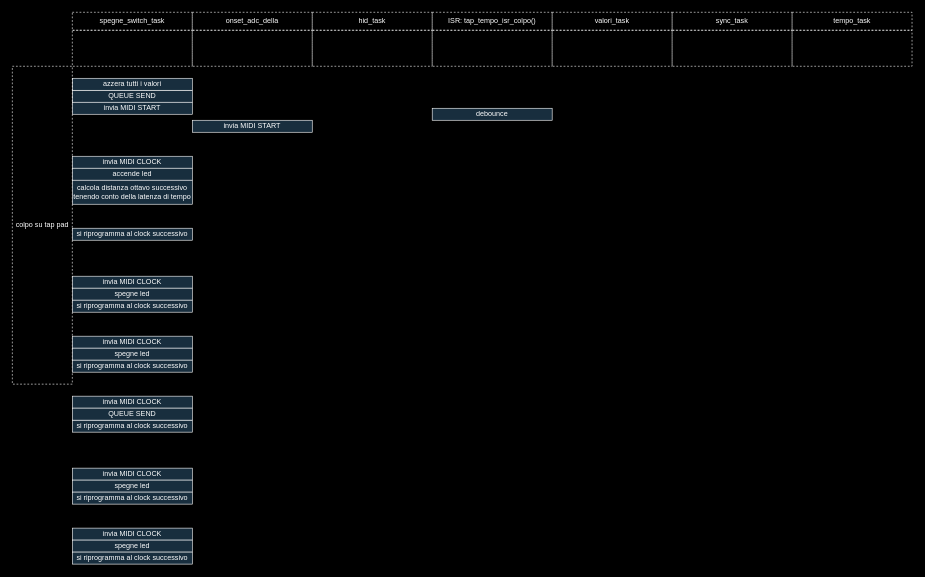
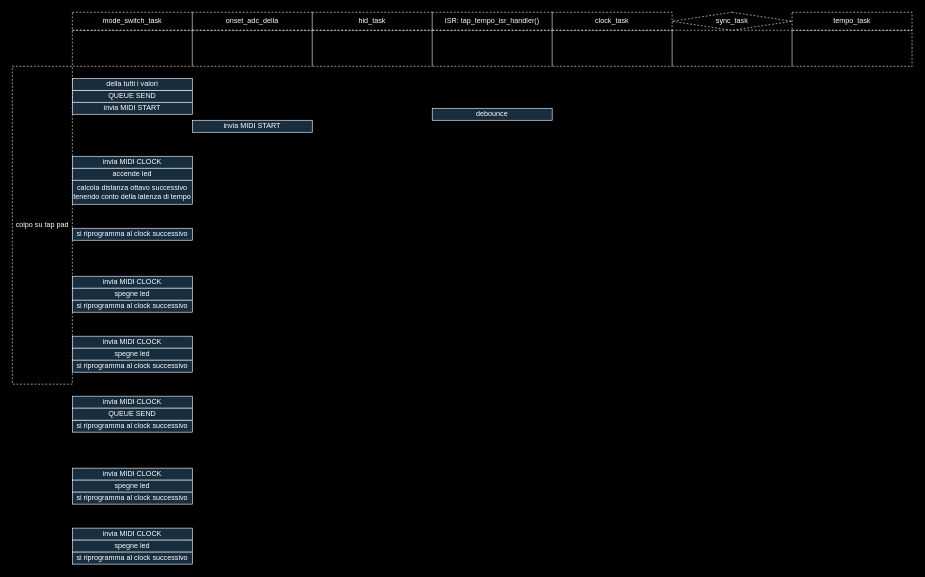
  <mxCell id="0" />
  <mxCell id="1" parent="0" />
  <mxCell id="2" value="QUEUE SEND" style="rounded=0;whiteSpace=wrap;html=1;labelBackgroundColor=none;fillColor=#182E3E;strokeColor=#FFFFFF;fontColor=#FFFFFF;" parent="1" vertex="1"><mxGeometry x="120" y="150" width="200" height="20" as="geometry" /></mxCell>
  <mxCell id="3" value="debounce" style="rounded=0;whiteSpace=wrap;html=1;labelBackgroundColor=none;fillColor=#182E3E;strokeColor=#FFFFFF;fontColor=#FFFFFF;" parent="1" vertex="1"><mxGeometry x="720" y="180" width="200" height="20" as="geometry" /></mxCell>
- <mxCell id="4" value="&lt;div&gt;azzera tutti i valori&lt;br&gt;&lt;/div&gt;" style="rounded=0;whiteSpace=wrap;html=1;labelBackgroundColor=none;fillColor=#182E3E;strokeColor=#FFFFFF;fontColor=#FFFFFF;" parent="1" vertex="1"><mxGeometry x="120" y="130" width="200" height="20" as="geometry" /></mxCell>
- <mxCell id="5" value="spegne_switch_task" style="rounded=0;whiteSpace=wrap;html=1;labelBackgroundColor=none;fillColor=none;strokeColor=#FFFFFF;fontColor=#FFFFFF;dashed=1;" parent="1" vertex="1"><mxGeometry x="120" y="20" width="200" height="30" as="geometry" /></mxCell>
+ <mxCell id="4" value="&lt;div&gt;della tutti i valori&lt;br&gt;&lt;/div&gt;" style="rounded=0;whiteSpace=wrap;html=1;labelBackgroundColor=none;fillColor=#182E3E;strokeColor=#FFFFFF;fontColor=#FFFFFF;" parent="1" vertex="1"><mxGeometry x="120" y="130" width="200" height="20" as="geometry" /></mxCell>
+ <mxCell id="5" value="mode_switch_task" style="rounded=0;whiteSpace=wrap;html=1;labelBackgroundColor=none;fillColor=none;strokeColor=#FFFFFF;fontColor=#FFFFFF;dashed=1;" parent="1" vertex="1"><mxGeometry x="120" y="20" width="200" height="30" as="geometry" /></mxCell>
  <mxCell id="6" value="onset_adc_della" style="rounded=0;whiteSpace=wrap;html=1;labelBackgroundColor=none;fillColor=none;strokeColor=#FFFFFF;fontColor=#FFFFFF;dashed=1;" parent="1" vertex="1"><mxGeometry x="320" y="20" width="200" height="30" as="geometry" /></mxCell>
  <mxCell id="7" value="" style="rounded=0;whiteSpace=wrap;html=1;labelBackgroundColor=none;fillColor=none;strokeColor=#FFFFFF;fontColor=#FFFFFF;dashed=1;" parent="1" vertex="1"><mxGeometry x="520" y="50" width="200" height="60" as="geometry" /></mxCell>
  <mxCell id="8" value="hid_task" style="rounded=0;whiteSpace=wrap;html=1;labelBackgroundColor=none;fillColor=none;strokeColor=#FFFFFF;fontColor=#FFFFFF;dashed=1;" parent="1" vertex="1"><mxGeometry x="520" y="20" width="200" height="30" as="geometry" /></mxCell>
- <mxCell id="9" value="ISR: tap_tempo_isr_colpo()" style="rounded=0;whiteSpace=wrap;html=1;labelBackgroundColor=none;fillColor=none;strokeColor=#FFFFFF;fontColor=#FFFFFF;dashed=1;" parent="1" vertex="1"><mxGeometry x="720" y="20" width="200" height="30" as="geometry" /></mxCell>
+ <mxCell id="9" value="ISR: tap_tempo_isr_handler()" style="rounded=0;whiteSpace=wrap;html=1;labelBackgroundColor=none;fillColor=none;strokeColor=#FFFFFF;fontColor=#FFFFFF;dashed=1;" parent="1" vertex="1"><mxGeometry x="720" y="20" width="200" height="30" as="geometry" /></mxCell>
  <mxCell id="10" value="" style="rounded=0;whiteSpace=wrap;html=1;labelBackgroundColor=none;fillColor=none;strokeColor=#FFFFFF;fontColor=#FFFFFF;dashed=1;" parent="1" vertex="1"><mxGeometry x="320" y="50" width="200" height="60" as="geometry" /></mxCell>
  <mxCell id="11" value="colpo su tap pad" style="rounded=0;whiteSpace=wrap;html=1;labelBackgroundColor=none;fillColor=none;strokeColor=#FFFFFF;fontColor=#FFFFFF;dashed=1;" parent="1" vertex="1"><mxGeometry x="20" y="110" width="100" height="530" as="geometry" /></mxCell>
  <mxCell id="12" value="" style="rounded=0;whiteSpace=wrap;html=1;labelBackgroundColor=none;fillColor=none;strokeColor=#FFFFFF;fontColor=#FFFFFF;dashed=1;" parent="1" vertex="1"><mxGeometry x="720" y="50" width="200" height="60" as="geometry" /></mxCell>
- <mxCell id="13" value="valori_task" style="rounded=0;whiteSpace=wrap;html=1;labelBackgroundColor=none;fillColor=none;strokeColor=#FFFFFF;fontColor=#FFFFFF;dashed=1;" parent="1" vertex="1"><mxGeometry x="920" y="20" width="200" height="30" as="geometry" /></mxCell>
+ <mxCell id="13" value="clock_task" style="rounded=0;whiteSpace=wrap;html=1;labelBackgroundColor=none;fillColor=none;strokeColor=#FFFFFF;fontColor=#FFFFFF;dashed=1;" parent="1" vertex="1"><mxGeometry x="920" y="20" width="200" height="30" as="geometry" /></mxCell>
  <mxCell id="14" value="" style="rounded=0;whiteSpace=wrap;html=1;labelBackgroundColor=none;fillColor=none;strokeColor=#FFFFFF;fontColor=#FFFFFF;dashed=1;" parent="1" vertex="1"><mxGeometry x="920" y="50" width="200" height="60" as="geometry" /></mxCell>
  <mxCell id="15" value="" style="rounded=0;whiteSpace=wrap;html=1;labelBackgroundColor=none;fillColor=none;strokeColor=#FFFFFF;fontColor=#FFFFFF;dashed=1;" parent="1" vertex="1"><mxGeometry x="1120" y="50" width="200" height="60" as="geometry" /></mxCell>
  <mxCell id="16" value="" style="rounded=0;whiteSpace=wrap;html=1;labelBackgroundColor=none;fillColor=none;strokeColor=#FFFFFF;fontColor=#FFFFFF;dashed=1;" parent="1" vertex="1"><mxGeometry x="1320" y="50" width="200" height="60" as="geometry" /></mxCell>
  <mxCell id="17" value="tempo_task" style="rounded=0;whiteSpace=wrap;html=1;labelBackgroundColor=none;fillColor=none;strokeColor=#FFFFFF;fontColor=#FFFFFF;dashed=1;" parent="1" vertex="1"><mxGeometry x="1320" y="20" width="200" height="30" as="geometry" /></mxCell>
- <mxCell id="18" value="sync_task" style="rounded=0;whiteSpace=wrap;html=1;labelBackgroundColor=none;fillColor=none;strokeColor=#FFFFFF;fontColor=#FFFFFF;dashed=1;" parent="1" vertex="1"><mxGeometry x="1120" y="20" width="200" height="30" as="geometry" /></mxCell>
+ <mxCell id="18" value="sync_task" style="rhombus;whiteSpace=wrap;html=1;labelBackgroundColor=none;fillColor=none;strokeColor=#FFFFFF;fontColor=#FFFFFF;dashed=1;" parent="1" vertex="1"><mxGeometry x="1120" y="20" width="200" height="30" as="geometry" /></mxCell>
  <mxCell id="19" value="" style="rounded=0;whiteSpace=wrap;html=1;labelBackgroundColor=none;fillColor=none;strokeColor=#FFFFFF;fontColor=#FFFFFF;dashed=1;" parent="1" vertex="1"><mxGeometry x="120" y="50" width="200" height="60" as="geometry" /></mxCell>
  <mxCell id="20" value="invia MIDI START" style="rounded=0;whiteSpace=wrap;html=1;labelBackgroundColor=none;fillColor=#182E3E;strokeColor=#FFFFFF;fontColor=#FFFFFF;" vertex="1" parent="1"><mxGeometry x="120" y="170" width="200" height="20" as="geometry" /></mxCell>
  <mxCell id="21" value="invia MIDI START" style="rounded=0;whiteSpace=wrap;html=1;labelBackgroundColor=none;fillColor=#182E3E;strokeColor=#FFFFFF;fontColor=#FFFFFF;" vertex="1" parent="1"><mxGeometry x="320" y="200" width="200" height="20" as="geometry" /></mxCell>
  <mxCell id="22" value="invia MIDI CLOCK" style="rounded=0;whiteSpace=wrap;html=1;labelBackgroundColor=none;fillColor=#182E3E;strokeColor=#FFFFFF;fontColor=#FFFFFF;" vertex="1" parent="1"><mxGeometry x="120" y="260" width="200" height="20" as="geometry" /></mxCell>
  <mxCell id="23" value="accende led" style="rounded=0;whiteSpace=wrap;html=1;labelBackgroundColor=none;fillColor=#182E3E;strokeColor=#FFFFFF;fontColor=#FFFFFF;" vertex="1" parent="1"><mxGeometry x="120" y="280" width="200" height="20" as="geometry" /></mxCell>
  <mxCell id="24" value="calcola distanza ottavo successivo tenendo conto della latenza di tempo" style="rounded=0;whiteSpace=wrap;html=1;labelBackgroundColor=none;fillColor=#182E3E;strokeColor=#FFFFFF;fontColor=#FFFFFF;" vertex="1" parent="1"><mxGeometry x="120" y="300" width="200" height="40" as="geometry" /></mxCell>
  <mxCell id="25" value="si riprogramma al clock successivo" style="rounded=0;whiteSpace=wrap;html=1;labelBackgroundColor=none;fillColor=#182E3E;strokeColor=#FFFFFF;fontColor=#FFFFFF;" vertex="1" parent="1"><mxGeometry x="120" y="380" width="200" height="20" as="geometry" /></mxCell>
  <mxCell id="26" value="invia MIDI CLOCK" style="rounded=0;whiteSpace=wrap;html=1;labelBackgroundColor=none;fillColor=#182E3E;strokeColor=#FFFFFF;fontColor=#FFFFFF;" vertex="1" parent="1"><mxGeometry x="120" y="460" width="200" height="20" as="geometry" /></mxCell>
  <mxCell id="27" value="spegne led" style="rounded=0;whiteSpace=wrap;html=1;labelBackgroundColor=none;fillColor=#182E3E;strokeColor=#FFFFFF;fontColor=#FFFFFF;" vertex="1" parent="1"><mxGeometry x="120" y="480" width="200" height="20" as="geometry" /></mxCell>
  <mxCell id="28" value="si riprogramma al clock successivo" style="rounded=0;whiteSpace=wrap;html=1;labelBackgroundColor=none;fillColor=#182E3E;strokeColor=#FFFFFF;fontColor=#FFFFFF;" vertex="1" parent="1"><mxGeometry x="120" y="500" width="200" height="20" as="geometry" /></mxCell>
  <mxCell id="29" value="invia MIDI CLOCK" style="rounded=0;whiteSpace=wrap;html=1;labelBackgroundColor=none;fillColor=#182E3E;strokeColor=#FFFFFF;fontColor=#FFFFFF;" vertex="1" parent="1"><mxGeometry x="120" y="560" width="200" height="20" as="geometry" /></mxCell>
  <mxCell id="30" value="spegne led" style="rounded=0;whiteSpace=wrap;html=1;labelBackgroundColor=none;fillColor=#182E3E;strokeColor=#FFFFFF;fontColor=#FFFFFF;" vertex="1" parent="1"><mxGeometry x="120" y="580" width="200" height="20" as="geometry" /></mxCell>
  <mxCell id="31" value="si riprogramma al clock successivo" style="rounded=0;whiteSpace=wrap;html=1;labelBackgroundColor=none;fillColor=#182E3E;strokeColor=#FFFFFF;fontColor=#FFFFFF;" vertex="1" parent="1"><mxGeometry x="120" y="600" width="200" height="20" as="geometry" /></mxCell>
  <mxCell id="32" value="invia MIDI CLOCK" style="rounded=0;whiteSpace=wrap;html=1;labelBackgroundColor=none;fillColor=#182E3E;strokeColor=#FFFFFF;fontColor=#FFFFFF;" vertex="1" parent="1"><mxGeometry x="120" y="660" width="200" height="20" as="geometry" /></mxCell>
  <mxCell id="33" value="si riprogramma al clock successivo" style="rounded=0;whiteSpace=wrap;html=1;labelBackgroundColor=none;fillColor=#182E3E;strokeColor=#FFFFFF;fontColor=#FFFFFF;" vertex="1" parent="1"><mxGeometry x="120" y="700" width="200" height="20" as="geometry" /></mxCell>
  <mxCell id="34" value="QUEUE SEND" style="rounded=0;whiteSpace=wrap;html=1;labelBackgroundColor=none;fillColor=#182E3E;strokeColor=#FFFFFF;fontColor=#FFFFFF;" vertex="1" parent="1"><mxGeometry x="120" y="680" width="200" height="20" as="geometry" /></mxCell>
  <mxCell id="35" value="invia MIDI CLOCK" style="rounded=0;whiteSpace=wrap;html=1;labelBackgroundColor=none;fillColor=#182E3E;strokeColor=#FFFFFF;fontColor=#FFFFFF;" vertex="1" parent="1"><mxGeometry x="120" y="780" width="200" height="20" as="geometry" /></mxCell>
  <mxCell id="36" value="spegne led" style="rounded=0;whiteSpace=wrap;html=1;labelBackgroundColor=none;fillColor=#182E3E;strokeColor=#FFFFFF;fontColor=#FFFFFF;" vertex="1" parent="1"><mxGeometry x="120" y="800" width="200" height="20" as="geometry" /></mxCell>
  <mxCell id="37" value="si riprogramma al clock successivo" style="rounded=0;whiteSpace=wrap;html=1;labelBackgroundColor=none;fillColor=#182E3E;strokeColor=#FFFFFF;fontColor=#FFFFFF;" vertex="1" parent="1"><mxGeometry x="120" y="820" width="200" height="20" as="geometry" /></mxCell>
  <mxCell id="38" value="invia MIDI CLOCK" style="rounded=0;whiteSpace=wrap;html=1;labelBackgroundColor=none;fillColor=#182E3E;strokeColor=#FFFFFF;fontColor=#FFFFFF;" vertex="1" parent="1"><mxGeometry x="120" y="880" width="200" height="20" as="geometry" /></mxCell>
  <mxCell id="39" value="spegne led" style="rounded=0;whiteSpace=wrap;html=1;labelBackgroundColor=none;fillColor=#182E3E;strokeColor=#FFFFFF;fontColor=#FFFFFF;" vertex="1" parent="1"><mxGeometry x="120" y="900" width="200" height="20" as="geometry" /></mxCell>
  <mxCell id="40" value="si riprogramma al clock successivo" style="rounded=0;whiteSpace=wrap;html=1;labelBackgroundColor=none;fillColor=#182E3E;strokeColor=#FFFFFF;fontColor=#FFFFFF;" vertex="1" parent="1"><mxGeometry x="120" y="920" width="200" height="20" as="geometry" /></mxCell>
